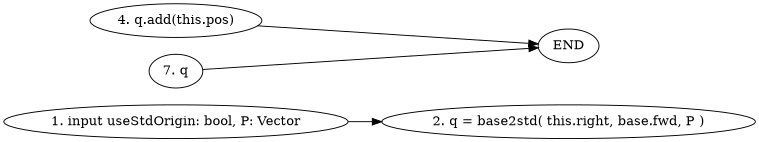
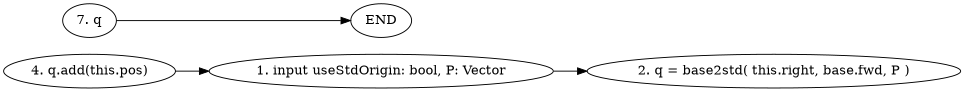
  digraph {
    rankdir=LR
    n1 [label="1. input useStdOrigin: bool, P: Vector"]
    n2 [label="2. q = base2std( this.right, base.fwd, P )"]
    n3 [label="4. q.add(this.pos)"]
    END
    n5 [label="7. q"]
    n1 -> n2
-   n3 -> END
+   n3 -> n1
    n5 -> END
  }
